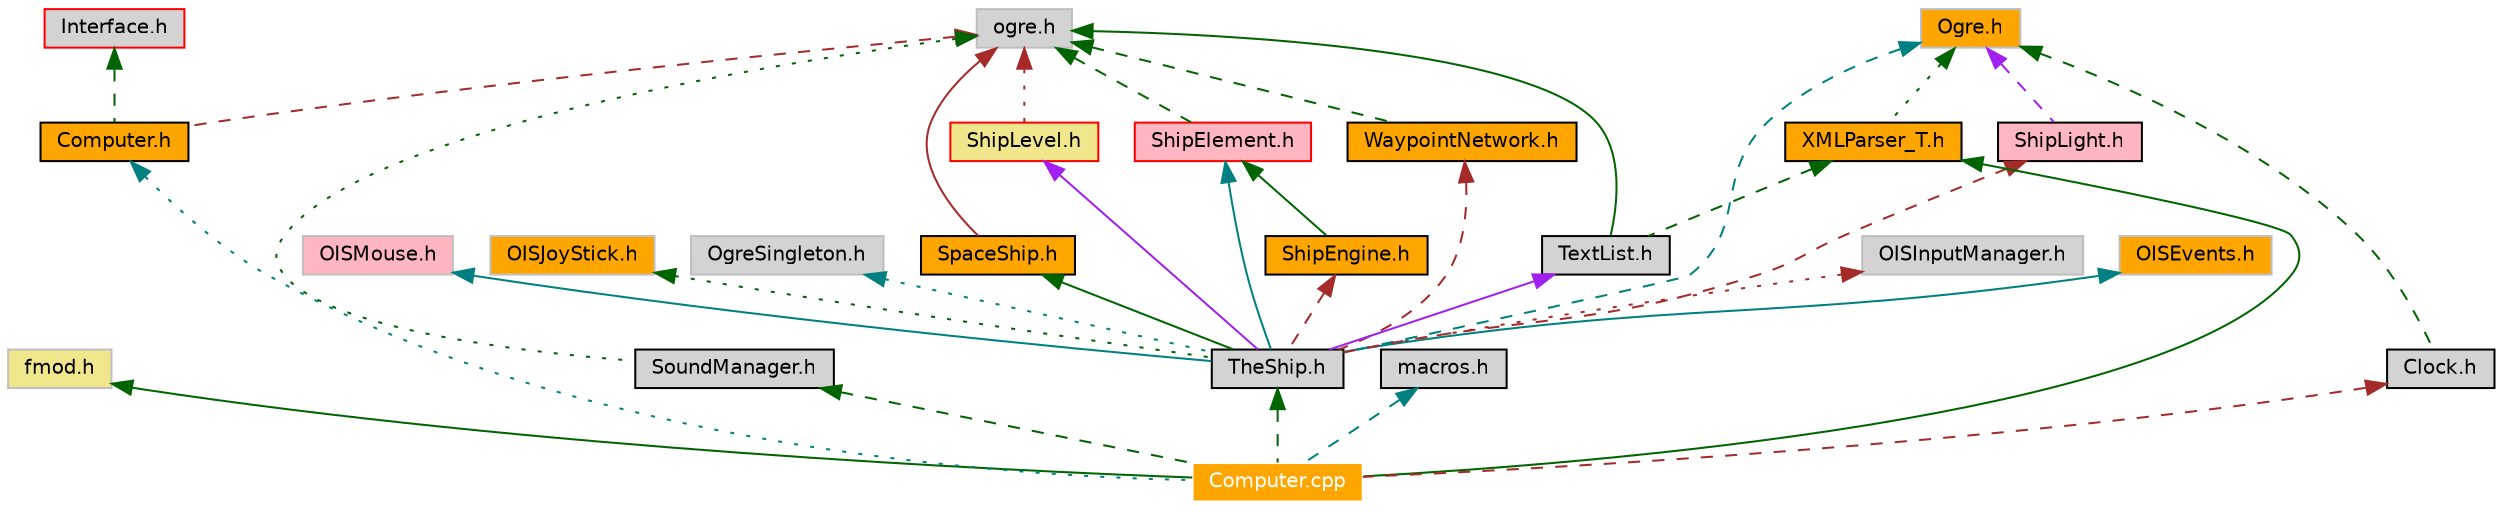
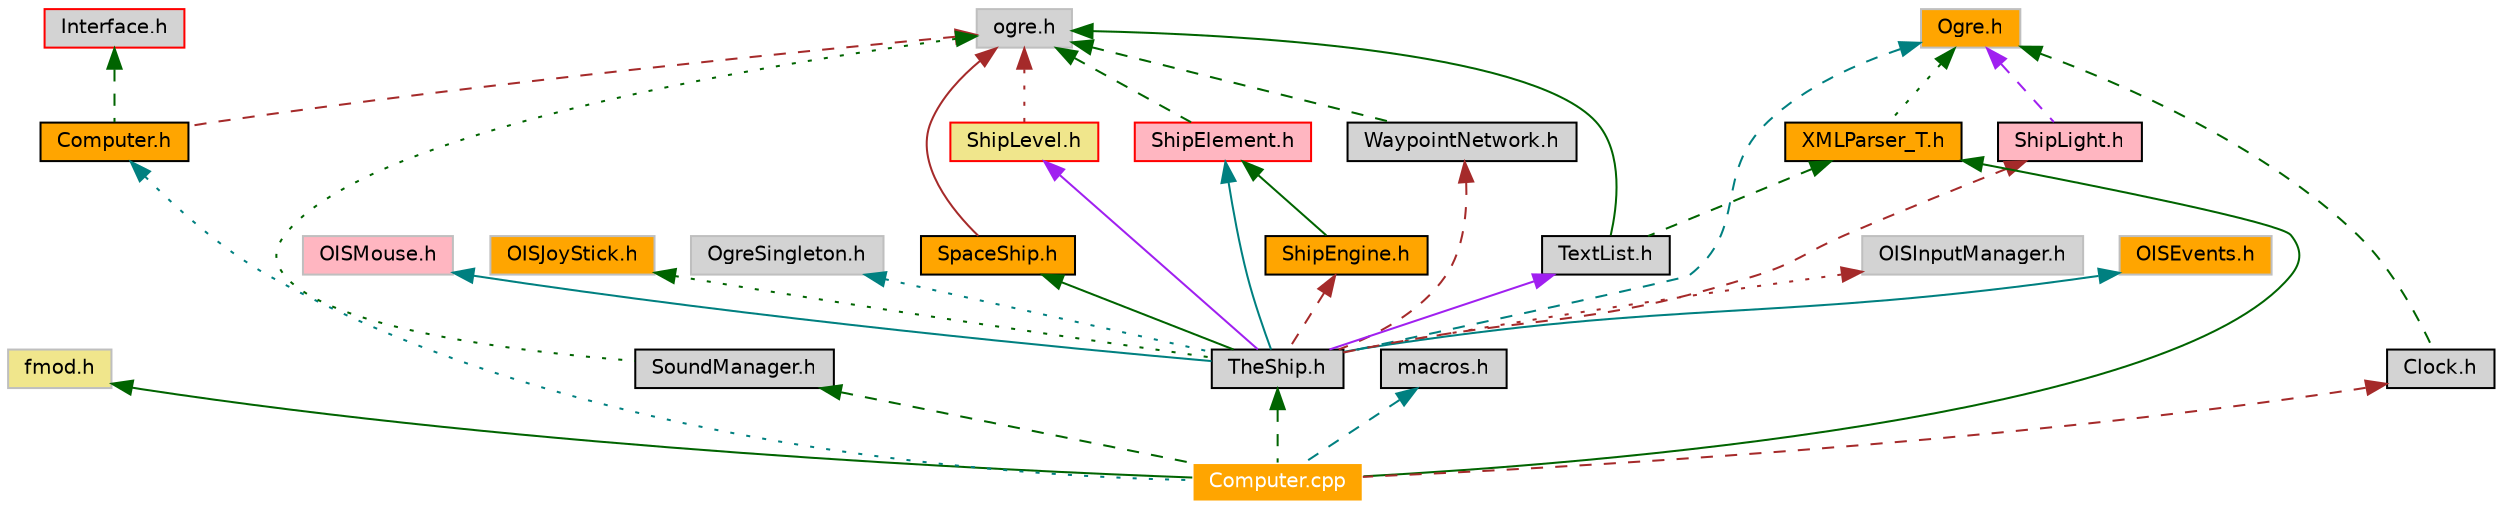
  digraph {
    fontname="DejaVu Sans"
    node [color=black fillcolor=orange fontname="DejaVu Sans" fontsize=10 shape=record style=filled]
    edge [color=darkgreen dir=back fontname="DejaVu Sans" fontsize=10 labelfontname=Helvetica labelfontsize=10 style=dashed]
    n1 [color=white fontcolor=white height=0.2 label="Computer.cpp" width=0.4]
    n2 [color=grey75 fillcolor=khaki height=0.2 label="fmod.h" width=0.4]
    n3 [height=0.2 label="Computer.h" width=0.4]
    n4 [color=grey75 fillcolor=lightgrey height=0.2 label="ogre.h" width=0.4]
    n5 [fillcolor=lightgrey height=0.2 label="SoundManager.h" width=0.4]
    n6 [height=0.2 label="SpaceShip.h" width=0.4]
    n7 [color=red fillcolor=khaki height=0.2 label="ShipLevel.h" width=0.4]
    n8 [color=red fillcolor=lightpink height=0.2 label="ShipElement.h" width=0.4]
-   n9 [height=0.2 label="WaypointNetwork.h" width=0.4]
+   n9 [fillcolor=lightgrey height=0.2 label="WaypointNetwork.h" width=0.4]
    n10 [fillcolor=lightgrey height=0.2 label="TextList.h" width=0.4]
    n11 [fillcolor=lightgrey height=0.2 label="TheShip.h" width=0.4]
    n12 [height=0.2 label="ShipEngine.h" width=0.4]
    n13 [color=red fillcolor=lightgrey height=0.2 label="Interface.h" width=0.4]
    n14 [fillcolor=lightgrey height=0.2 label="macros.h" width=0.4]
    n15 [color=grey75 fillcolor=lightgrey height=0.2 label="OISInputManager.h" width=0.4]
    n16 [color=grey75 height=0.2 label="OISEvents.h" width=0.4]
    n17 [color=grey75 fillcolor=lightpink height=0.2 label="OISMouse.h" width=0.4]
    n18 [color=grey75 height=0.2 label="OISJoyStick.h" width=0.4]
    n19 [color=grey75 height=0.2 label="Ogre.h" width=0.4]
    n20 [fillcolor=lightpink height=0.2 label="ShipLight.h" width=0.4]
    n21 [height=0.2 label="XMLParser_T.h" width=0.4]
    n22 [fillcolor=lightgrey height=0.2 label="Clock.h" width=0.4]
    n23 [color=grey75 fillcolor=lightgrey height=0.2 label="OgreSingleton.h" width=0.4]
    n2 -> n1 [style=solid]
    n3 -> n1 [color=teal style=dotted]
    n4 -> n3 [color=brown]
    n4 -> n5 [style=dotted]
    n4 -> n6 [color=brown style=solid]
    n4 -> n7 [color=brown style=dotted]
    n4 -> n8
    n4 -> n9
    n4 -> n10 [style=solid]
    n5 -> n1
    n6 -> n11 [style=solid]
    n7 -> n11 [color=purple style=solid]
    n8 -> n11 [color=teal style=solid]
    n8 -> n12 [style=solid]
    n9 -> n11 [color=brown]
    n10 -> n11 [color=purple style=solid]
    n11 -> n1
    n12 -> n11 [color=brown]
    n13 -> n3
    n14 -> n1 [color=teal]
    n15 -> n11 [color=brown style=dotted]
    n16 -> n11 [color=teal style=solid]
    n17 -> n11 [color=teal style=solid]
    n18 -> n11 [style=dotted]
    n19 -> n11 [color=teal]
    n19 -> n20 [color=purple]
    n19 -> n21 [style=dotted]
    n19 -> n22
    n20 -> n11 [color=brown]
    n21 -> n1 [style=solid]
    n21 -> n10
    n22 -> n1 [color=brown]
    n23 -> n11 [color=teal style=dotted]
  }
